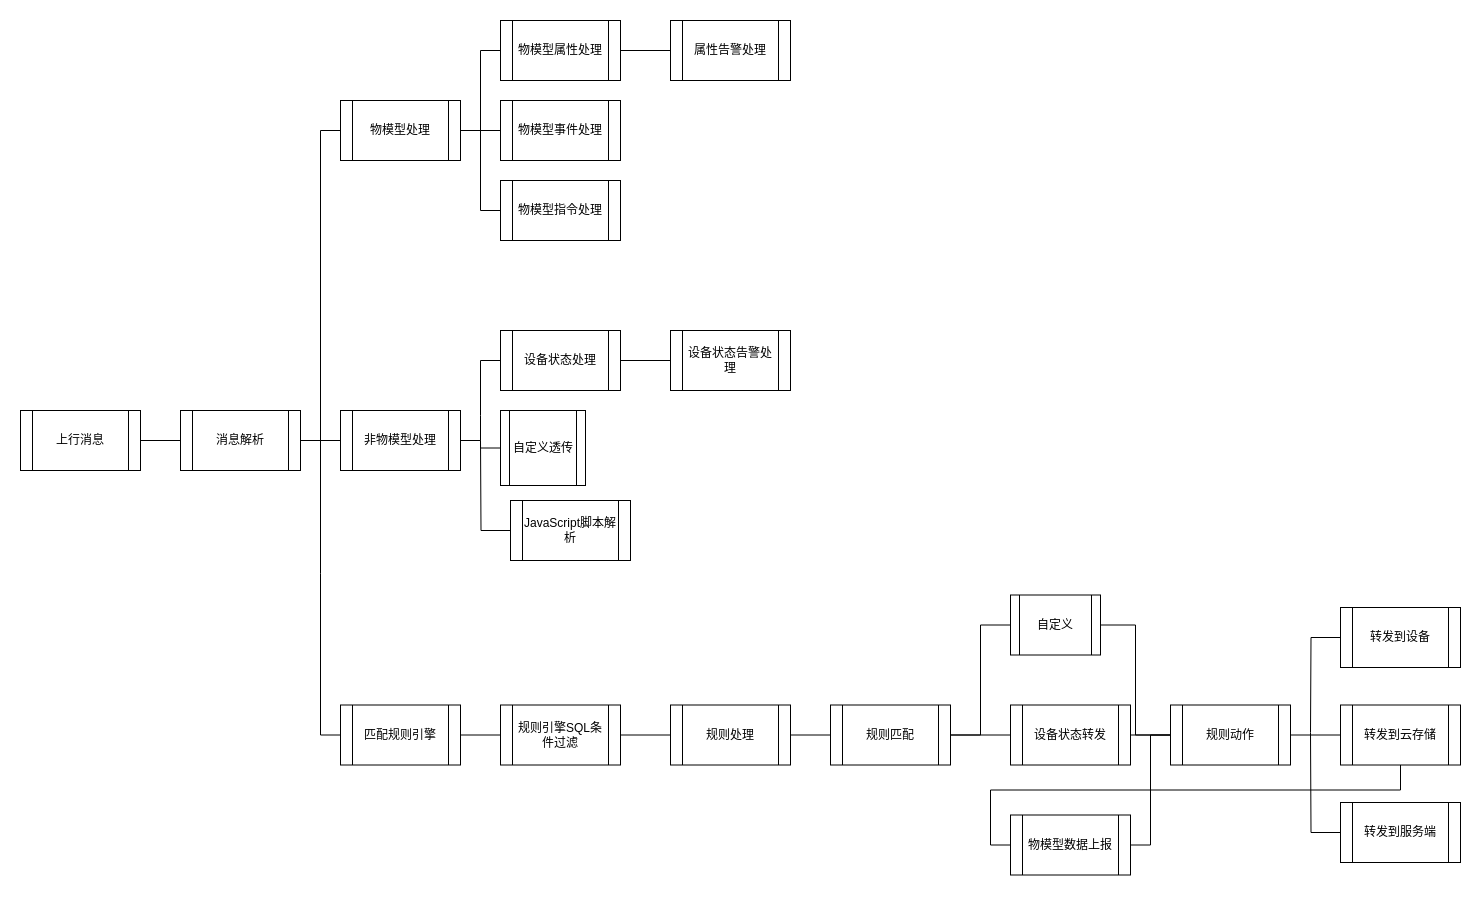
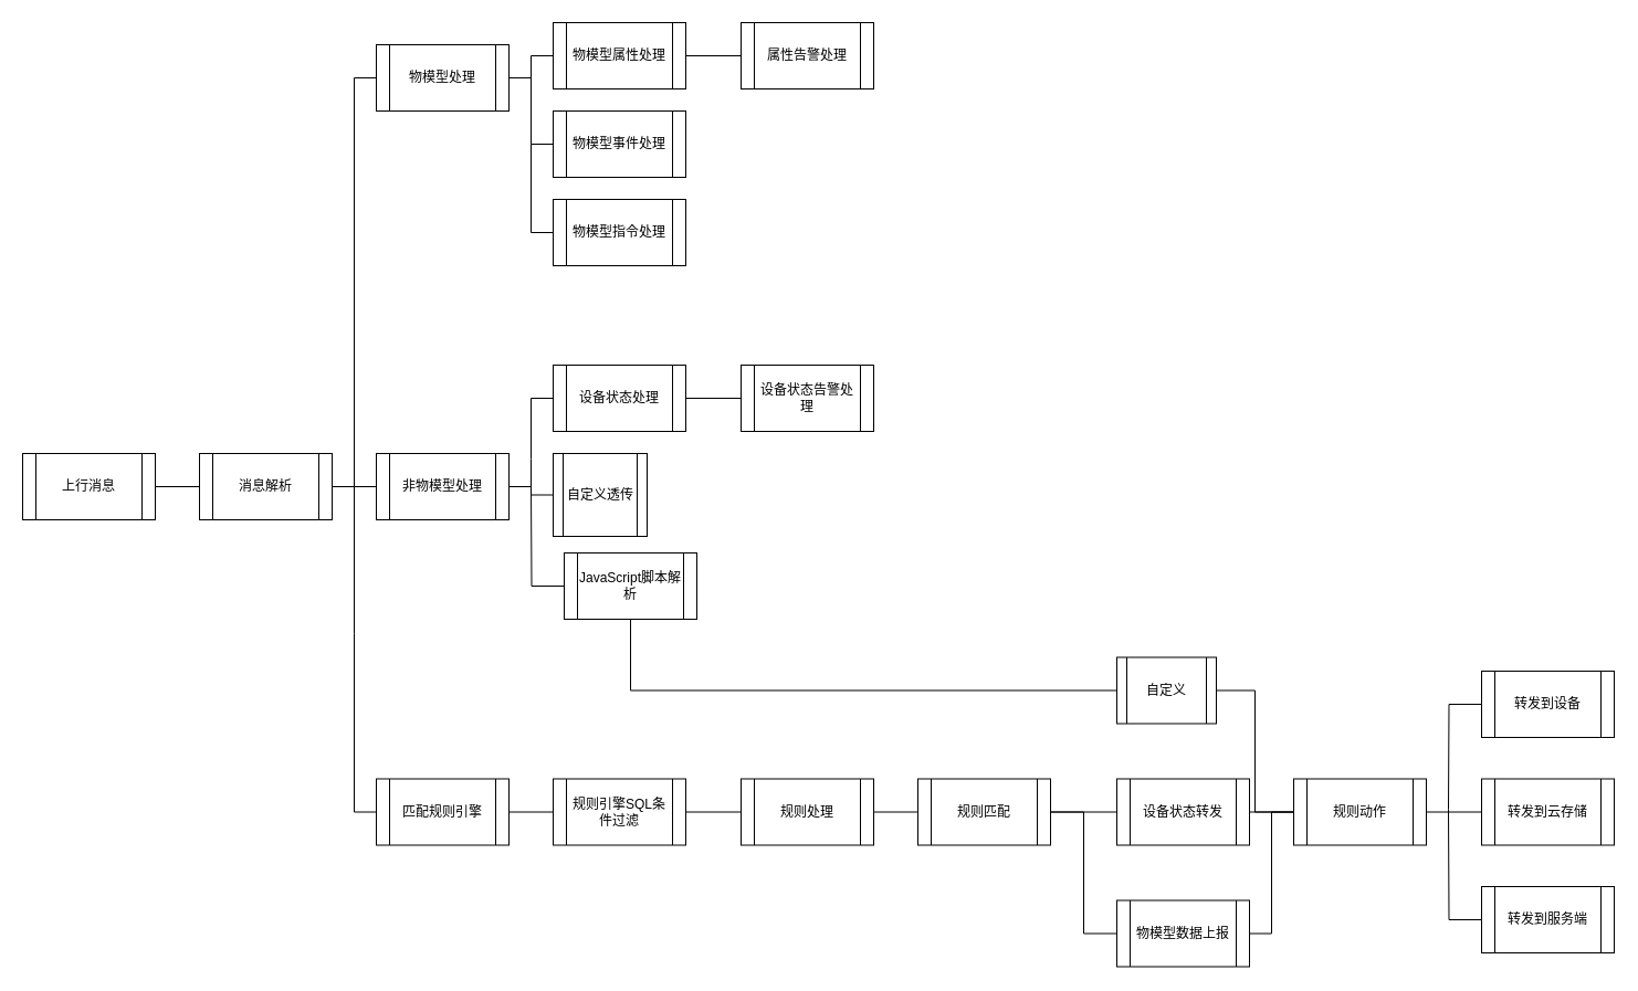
  <mxCell id="0" />
  <mxCell id="1" parent="0" />
  <mxCell id="2" value="" style="edgeStyle=orthogonalEdgeStyle;rounded=0;orthogonalLoop=1;jettySize=auto;html=1;endArrow=none;endFill=0;" edge="1" parent="1" source="3" target="48"><mxGeometry relative="1" as="geometry" /></mxCell>
  <mxCell id="3" value="上行消息" style="shape=process;whiteSpace=wrap;html=1;backgroundOutline=1;" vertex="1" parent="1"><mxGeometry x="20" y="410" width="120" height="60" as="geometry" /></mxCell>
  <mxCell id="4" style="edgeStyle=orthogonalEdgeStyle;rounded=0;orthogonalLoop=1;jettySize=auto;html=1;exitX=0;exitY=0.5;exitDx=0;exitDy=0;endArrow=none;endFill=0;" edge="1" parent="1" source="5"><mxGeometry relative="1" as="geometry"><mxPoint x="480" y="130" as="targetPoint" /></mxGeometry></mxCell>
  <mxCell id="5" value="物模型指令处理" style="shape=process;whiteSpace=wrap;html=1;backgroundOutline=1;" vertex="1" parent="1"><mxGeometry x="500" y="180" width="120" height="60" as="geometry" /></mxCell>
  <mxCell id="6" value="自定义透传" style="shape=process;whiteSpace=wrap;html=1;backgroundOutline=1;" vertex="1" parent="1"><mxGeometry x="500" y="410" width="85" height="75" as="geometry" /></mxCell>
  <mxCell id="7" style="edgeStyle=orthogonalEdgeStyle;rounded=0;orthogonalLoop=1;jettySize=auto;html=1;exitX=0;exitY=0.5;exitDx=0;exitDy=0;endArrow=none;endFill=0;" edge="1" parent="1" source="8"><mxGeometry relative="1" as="geometry"><mxPoint x="480" y="440" as="targetPoint" /></mxGeometry></mxCell>
  <mxCell id="8" value="JavaScript脚本解析" style="shape=process;whiteSpace=wrap;html=1;backgroundOutline=1;" vertex="1" parent="1"><mxGeometry x="510" y="500" width="120" height="60" as="geometry" /></mxCell>
  <mxCell id="9" style="edgeStyle=orthogonalEdgeStyle;rounded=0;orthogonalLoop=1;jettySize=auto;html=1;exitX=0;exitY=0.5;exitDx=0;exitDy=0;endArrow=none;endFill=0;" edge="1" parent="1" source="11"><mxGeometry relative="1" as="geometry"><mxPoint x="480" y="440" as="targetPoint" /></mxGeometry></mxCell>
  <mxCell id="10" style="edgeStyle=orthogonalEdgeStyle;rounded=0;orthogonalLoop=1;jettySize=auto;html=1;exitX=1;exitY=0.5;exitDx=0;exitDy=0;entryX=0;entryY=0.5;entryDx=0;entryDy=0;endArrow=none;endFill=0;" edge="1" parent="1" source="11" target="12"><mxGeometry relative="1" as="geometry" /></mxCell>
  <mxCell id="11" value="设备状态处理" style="shape=process;whiteSpace=wrap;html=1;backgroundOutline=1;" vertex="1" parent="1"><mxGeometry x="500" y="330" width="120" height="60" as="geometry" /></mxCell>
  <mxCell id="12" value="设备状态告警处理" style="shape=process;whiteSpace=wrap;html=1;backgroundOutline=1;" vertex="1" parent="1"><mxGeometry x="670" y="330" width="120" height="60" as="geometry" /></mxCell>
  <mxCell id="13" value="" style="edgeStyle=orthogonalEdgeStyle;rounded=0;orthogonalLoop=1;jettySize=auto;html=1;endArrow=none;endFill=0;" edge="1" parent="1" source="14" target="6"><mxGeometry relative="1" as="geometry" /></mxCell>
  <mxCell id="14" value="非物模型处理" style="shape=process;whiteSpace=wrap;html=1;backgroundOutline=1;" vertex="1" parent="1"><mxGeometry x="340" y="410" width="120" height="60" as="geometry" /></mxCell>
  <mxCell id="15" value="" style="edgeStyle=orthogonalEdgeStyle;rounded=0;orthogonalLoop=1;jettySize=auto;html=1;endArrow=none;endFill=0;" edge="1" parent="1" source="17" target="22"><mxGeometry relative="1" as="geometry" /></mxCell>
  <mxCell id="16" style="edgeStyle=orthogonalEdgeStyle;rounded=0;orthogonalLoop=1;jettySize=auto;html=1;exitX=0;exitY=0.5;exitDx=0;exitDy=0;entryX=1;entryY=0.5;entryDx=0;entryDy=0;endArrow=none;endFill=0;" edge="1" parent="1" source="17" target="48"><mxGeometry relative="1" as="geometry" /></mxCell>
- <mxCell id="17" value="物模型处理" style="shape=process;whiteSpace=wrap;html=1;backgroundOutline=1;" vertex="1" parent="1"><mxGeometry x="340" y="100" width="120" height="60" as="geometry" /></mxCell>
+ <mxCell id="17" value="物模型处理" style="shape=process;whiteSpace=wrap;html=1;backgroundOutline=1;" vertex="1" parent="1"><mxGeometry x="340" y="40" width="120" height="60" as="geometry" /></mxCell>
  <mxCell id="18" style="edgeStyle=orthogonalEdgeStyle;rounded=0;orthogonalLoop=1;jettySize=auto;html=1;exitX=0;exitY=0.5;exitDx=0;exitDy=0;entryX=1;entryY=0.5;entryDx=0;entryDy=0;endArrow=none;endFill=0;" edge="1" parent="1" source="20" target="17"><mxGeometry relative="1" as="geometry" /></mxCell>
  <mxCell id="19" value="" style="edgeStyle=orthogonalEdgeStyle;rounded=0;orthogonalLoop=1;jettySize=auto;html=1;endArrow=none;endFill=0;" edge="1" parent="1" source="20" target="21"><mxGeometry relative="1" as="geometry" /></mxCell>
  <mxCell id="20" value="物模型属性处理" style="shape=process;whiteSpace=wrap;html=1;backgroundOutline=1;" vertex="1" parent="1"><mxGeometry x="500" y="20" width="120" height="60" as="geometry" /></mxCell>
  <mxCell id="21" value="属性告警处理" style="shape=process;whiteSpace=wrap;html=1;backgroundOutline=1;" vertex="1" parent="1"><mxGeometry x="670" y="20" width="120" height="60" as="geometry" /></mxCell>
  <mxCell id="22" value="物模型事件处理" style="shape=process;whiteSpace=wrap;html=1;backgroundOutline=1;" vertex="1" parent="1"><mxGeometry x="500" y="100" width="120" height="60" as="geometry" /></mxCell>
  <mxCell id="23" style="edgeStyle=orthogonalEdgeStyle;rounded=0;orthogonalLoop=1;jettySize=auto;html=1;exitX=0;exitY=0.5;exitDx=0;exitDy=0;endArrow=none;endFill=0;" edge="1" parent="1" source="25"><mxGeometry relative="1" as="geometry"><mxPoint x="320" y="440" as="targetPoint" /></mxGeometry></mxCell>
  <mxCell id="24" value="" style="edgeStyle=orthogonalEdgeStyle;rounded=0;orthogonalLoop=1;jettySize=auto;html=1;endArrow=none;endFill=0;" edge="1" parent="1" source="25" target="26"><mxGeometry relative="1" as="geometry" /></mxCell>
  <mxCell id="25" value="匹配规则引擎" style="shape=process;whiteSpace=wrap;html=1;backgroundOutline=1;" vertex="1" parent="1"><mxGeometry x="340" y="704.5" width="120" height="60" as="geometry" /></mxCell>
  <mxCell id="26" value="规则引擎SQL条件过滤" style="shape=process;whiteSpace=wrap;html=1;backgroundOutline=1;" vertex="1" parent="1"><mxGeometry x="500" y="704.5" width="120" height="60" as="geometry" /></mxCell>
  <mxCell id="27" style="edgeStyle=orthogonalEdgeStyle;rounded=0;orthogonalLoop=1;jettySize=auto;html=1;exitX=0;exitY=0.5;exitDx=0;exitDy=0;entryX=1;entryY=0.5;entryDx=0;entryDy=0;endArrow=none;endFill=0;" edge="1" parent="1" source="29" target="26"><mxGeometry relative="1" as="geometry" /></mxCell>
  <mxCell id="28" value="" style="edgeStyle=orthogonalEdgeStyle;rounded=0;orthogonalLoop=1;jettySize=auto;html=1;endArrow=none;endFill=0;" edge="1" parent="1" source="29" target="33"><mxGeometry relative="1" as="geometry" /></mxCell>
  <mxCell id="29" value="规则处理" style="shape=process;whiteSpace=wrap;html=1;backgroundOutline=1;" vertex="1" parent="1"><mxGeometry x="670" y="704.5" width="120" height="60" as="geometry" /></mxCell>
  <mxCell id="30" value="" style="edgeStyle=orthogonalEdgeStyle;rounded=0;orthogonalLoop=1;jettySize=auto;html=1;endArrow=none;endFill=0;" edge="1" parent="1" source="31" target="44"><mxGeometry relative="1" as="geometry" /></mxCell>
  <mxCell id="31" value="规则动作" style="shape=process;whiteSpace=wrap;html=1;backgroundOutline=1;" vertex="1" parent="1"><mxGeometry x="1170" y="704.5" width="120" height="60" as="geometry" /></mxCell>
  <mxCell id="32" value="" style="edgeStyle=orthogonalEdgeStyle;rounded=0;orthogonalLoop=1;jettySize=auto;html=1;endArrow=none;endFill=0;" edge="1" parent="1" source="33" target="41"><mxGeometry relative="1" as="geometry" /></mxCell>
  <mxCell id="33" value="规则匹配" style="shape=process;whiteSpace=wrap;html=1;backgroundOutline=1;" vertex="1" parent="1"><mxGeometry x="830" y="704.5" width="120" height="60" as="geometry" /></mxCell>
- <mxCell id="34" style="edgeStyle=orthogonalEdgeStyle;rounded=0;orthogonalLoop=1;jettySize=auto;html=1;exitX=0;exitY=0.5;exitDx=0;exitDy=0;entryX=1;entryY=0.5;entryDx=0;entryDy=0;endArrow=none;endFill=0;" edge="1" parent="1" source="36" target="33"><mxGeometry relative="1" as="geometry" /></mxCell>
+ <mxCell id="34" style="edgeStyle=orthogonalEdgeStyle;rounded=0;orthogonalLoop=1;jettySize=auto;html=1;exitX=0;exitY=0.5;exitDx=0;exitDy=0;endArrow=none;endFill=0;" edge="1" parent="1" source="36" target="8"><mxGeometry relative="1" as="geometry" /></mxCell>
  <mxCell id="35" style="edgeStyle=orthogonalEdgeStyle;rounded=0;orthogonalLoop=1;jettySize=auto;html=1;exitX=1;exitY=0.5;exitDx=0;exitDy=0;entryX=0;entryY=0.5;entryDx=0;entryDy=0;endArrow=none;endFill=0;" edge="1" parent="1" source="36" target="31"><mxGeometry relative="1" as="geometry" /></mxCell>
  <mxCell id="36" value="自定义" style="shape=process;whiteSpace=wrap;html=1;backgroundOutline=1;" vertex="1" parent="1"><mxGeometry x="1010" y="594.5" width="90" height="60" as="geometry" /></mxCell>
- <mxCell id="37" style="edgeStyle=orthogonalEdgeStyle;rounded=0;orthogonalLoop=1;jettySize=auto;html=1;exitX=0;exitY=0.5;exitDx=0;exitDy=0;endArrow=none;endFill=0;" edge="1" parent="1" source="39" target="44"><mxGeometry relative="1" as="geometry" /></mxCell>
+ <mxCell id="37" style="edgeStyle=orthogonalEdgeStyle;rounded=0;orthogonalLoop=1;jettySize=auto;html=1;exitX=0;exitY=0.5;exitDx=0;exitDy=0;entryX=1;entryY=0.5;entryDx=0;entryDy=0;endArrow=none;endFill=0;" edge="1" parent="1" source="39" target="33"><mxGeometry relative="1" as="geometry" /></mxCell>
  <mxCell id="38" style="edgeStyle=orthogonalEdgeStyle;rounded=0;orthogonalLoop=1;jettySize=auto;html=1;exitX=1;exitY=0.5;exitDx=0;exitDy=0;endArrow=none;endFill=0;entryX=0;entryY=0.5;entryDx=0;entryDy=0;" edge="1" parent="1" source="39" target="31"><mxGeometry relative="1" as="geometry"><mxPoint x="1140" y="734.5" as="targetPoint" /></mxGeometry></mxCell>
  <mxCell id="39" value="物模型数据上报" style="shape=process;whiteSpace=wrap;html=1;backgroundOutline=1;" vertex="1" parent="1"><mxGeometry x="1010" y="814.5" width="120" height="60" as="geometry" /></mxCell>
  <mxCell id="40" value="" style="edgeStyle=orthogonalEdgeStyle;rounded=0;orthogonalLoop=1;jettySize=auto;html=1;endArrow=none;endFill=0;" edge="1" parent="1" source="41" target="31"><mxGeometry relative="1" as="geometry" /></mxCell>
  <mxCell id="41" value="设备状态转发" style="shape=process;whiteSpace=wrap;html=1;backgroundOutline=1;" vertex="1" parent="1"><mxGeometry x="1010" y="704.5" width="120" height="60" as="geometry" /></mxCell>
  <mxCell id="42" style="edgeStyle=orthogonalEdgeStyle;rounded=0;orthogonalLoop=1;jettySize=auto;html=1;exitX=0;exitY=0.5;exitDx=0;exitDy=0;endArrow=none;endFill=0;" edge="1" parent="1" source="43"><mxGeometry relative="1" as="geometry"><mxPoint x="1310" y="732" as="targetPoint" /></mxGeometry></mxCell>
  <mxCell id="43" value="转发到设备" style="shape=process;whiteSpace=wrap;html=1;backgroundOutline=1;" vertex="1" parent="1"><mxGeometry x="1340" y="607" width="120" height="60" as="geometry" /></mxCell>
  <mxCell id="44" value="转发到云存储" style="shape=process;whiteSpace=wrap;html=1;backgroundOutline=1;" vertex="1" parent="1"><mxGeometry x="1340" y="704.5" width="120" height="60" as="geometry" /></mxCell>
  <mxCell id="45" style="edgeStyle=orthogonalEdgeStyle;rounded=0;orthogonalLoop=1;jettySize=auto;html=1;exitX=0;exitY=0.5;exitDx=0;exitDy=0;endArrow=none;endFill=0;" edge="1" parent="1" source="46"><mxGeometry relative="1" as="geometry"><mxPoint x="1310" y="732" as="targetPoint" /></mxGeometry></mxCell>
  <mxCell id="46" value="转发到服务端" style="shape=process;whiteSpace=wrap;html=1;backgroundOutline=1;" vertex="1" parent="1"><mxGeometry x="1340" y="802" width="120" height="60" as="geometry" /></mxCell>
  <mxCell id="47" value="" style="edgeStyle=orthogonalEdgeStyle;rounded=0;orthogonalLoop=1;jettySize=auto;html=1;endArrow=none;endFill=0;" edge="1" parent="1" source="48" target="14"><mxGeometry relative="1" as="geometry" /></mxCell>
  <mxCell id="48" value="消息解析" style="shape=process;whiteSpace=wrap;html=1;backgroundOutline=1;" vertex="1" parent="1"><mxGeometry x="180" y="410" width="120" height="60" as="geometry" /></mxCell>
